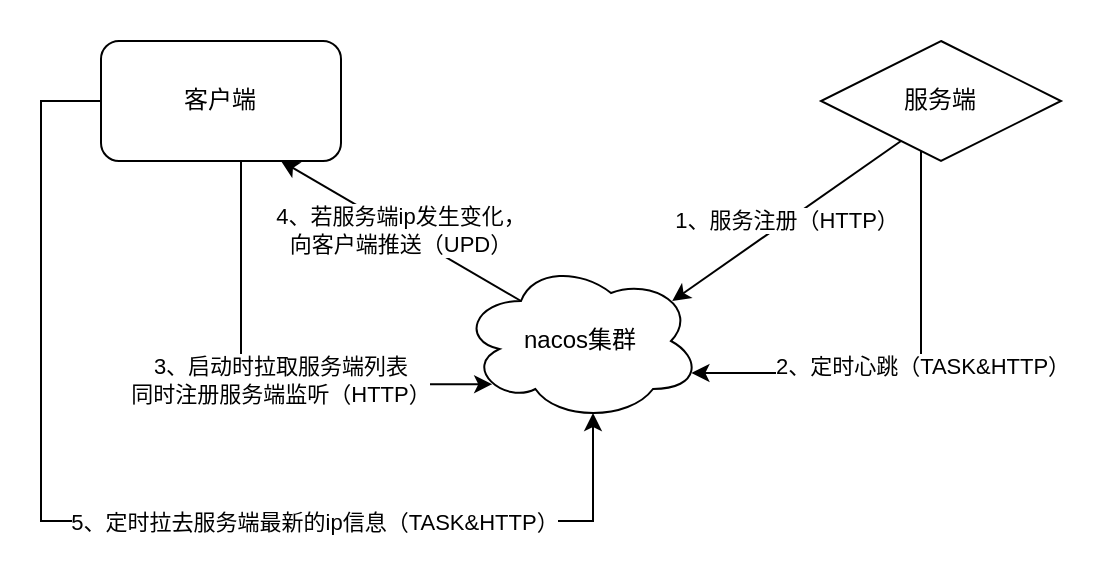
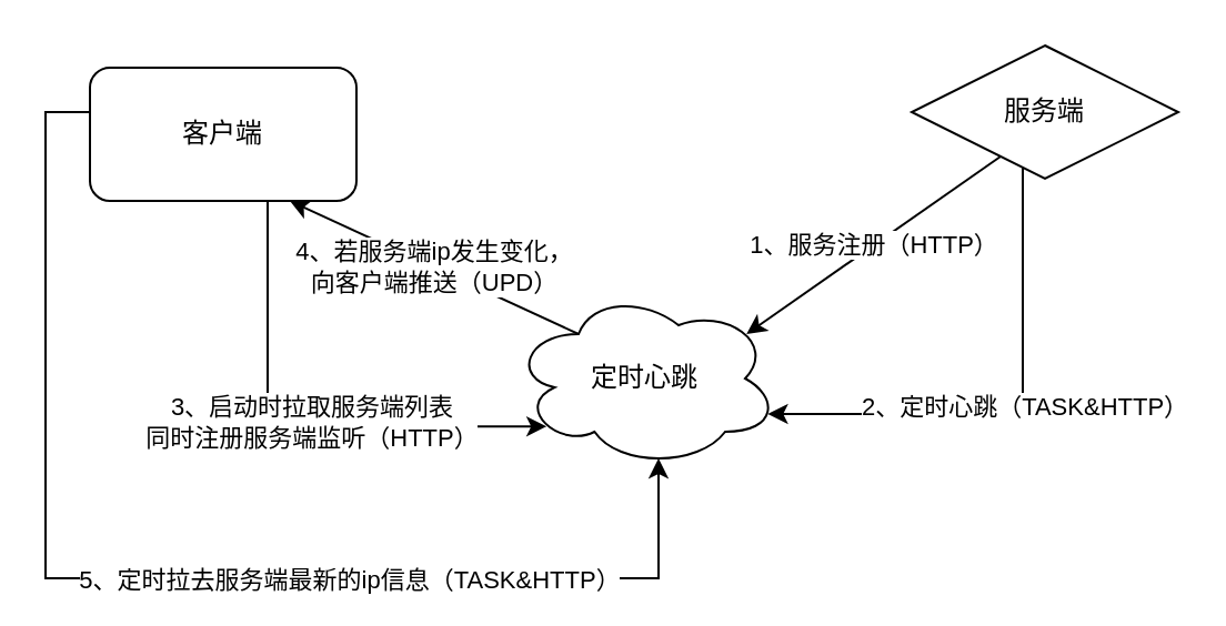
  <mxCell id="0" />
  <mxCell id="1" parent="0" />
- <mxCell id="2" value="nacos集群" style="ellipse;shape=cloud;whiteSpace=wrap;html=1;" vertex="1" parent="1"><mxGeometry x="230" y="130" width="120" height="80" as="geometry" /></mxCell>
+ <mxCell id="2" value="定时心跳" style="ellipse;shape=cloud;whiteSpace=wrap;html=1;" vertex="1" parent="1"><mxGeometry x="230" y="130" width="120" height="80" as="geometry" /></mxCell>
  <mxCell id="3" style="edgeStyle=orthogonalEdgeStyle;rounded=0;orthogonalLoop=1;jettySize=auto;html=1;exitX=0.25;exitY=1;exitDx=0;exitDy=0;entryX=0.13;entryY=0.77;entryDx=0;entryDy=0;entryPerimeter=0;" edge="1" parent="1" source="7" target="2"><mxGeometry relative="1" as="geometry"><Array as="points"><mxPoint x="120" y="192" /></Array></mxGeometry></mxCell>
  <mxCell id="4" value="3、启动时拉取服务端列表&lt;br&gt;同时注册服务端监听（HTTP）" style="edgeLabel;html=1;align=center;verticalAlign=middle;resizable=0;points=[];" vertex="1" connectable="0" parent="3"><mxGeometry x="0.236" y="2" relative="1" as="geometry"><mxPoint as="offset" /></mxGeometry></mxCell>
  <mxCell id="5" style="edgeStyle=orthogonalEdgeStyle;rounded=0;orthogonalLoop=1;jettySize=auto;html=1;exitX=0;exitY=0.5;exitDx=0;exitDy=0;entryX=0.55;entryY=0.95;entryDx=0;entryDy=0;entryPerimeter=0;" edge="1" parent="1" source="7" target="2"><mxGeometry relative="1" as="geometry"><Array as="points"><mxPoint x="20" y="50" /><mxPoint x="20" y="260" /><mxPoint x="296" y="260" /></Array></mxGeometry></mxCell>
  <mxCell id="6" value="5、定时拉去服务端最新的ip信息（TASK&amp;amp;HTTP）" style="edgeLabel;html=1;align=center;verticalAlign=middle;resizable=0;points=[];" vertex="1" connectable="0" parent="5"><mxGeometry x="0.318" relative="1" as="geometry"><mxPoint as="offset" /></mxGeometry></mxCell>
- <mxCell id="7" value="客户端" style="rounded=1;whiteSpace=wrap;html=1;" vertex="1" parent="1"><mxGeometry x="50" y="20" width="120" height="60" as="geometry" /></mxCell>
+ <mxCell id="7" value="客户端" style="rounded=1;whiteSpace=wrap;html=1;" vertex="1" parent="1"><mxGeometry x="40" y="30" width="120" height="60" as="geometry" /></mxCell>
  <mxCell id="8" style="edgeStyle=orthogonalEdgeStyle;rounded=0;orthogonalLoop=1;jettySize=auto;html=1;exitX=0.75;exitY=1;exitDx=0;exitDy=0;entryX=0.96;entryY=0.7;entryDx=0;entryDy=0;entryPerimeter=0;" edge="1" parent="1" source="10" target="2"><mxGeometry relative="1" as="geometry"><Array as="points"><mxPoint x="460" y="186" /></Array></mxGeometry></mxCell>
  <mxCell id="9" value="2、定时心跳（TASK&amp;amp;HTTP）" style="edgeLabel;html=1;align=center;verticalAlign=middle;resizable=0;points=[];" vertex="1" connectable="0" parent="8"><mxGeometry x="0.087" relative="1" as="geometry"><mxPoint as="offset" /></mxGeometry></mxCell>
  <mxCell id="10" value="服务端" style="rhombus;whiteSpace=wrap;html=1;" vertex="1" parent="1"><mxGeometry x="410" y="20" width="120" height="60" as="geometry" /></mxCell>
  <mxCell id="11" value="1、服务注册（HTTP）" style="endArrow=classic;html=1;entryX=0.88;entryY=0.25;entryDx=0;entryDy=0;entryPerimeter=0;exitX=0.25;exitY=1;exitDx=0;exitDy=0;" edge="1" parent="1" source="10" target="2"><mxGeometry width="50" height="50" relative="1" as="geometry"><mxPoint x="360" y="240" as="sourcePoint" /><mxPoint x="410" y="190" as="targetPoint" /></mxGeometry></mxCell>
  <mxCell id="12" value="4、若服务端ip发生变化，&lt;br&gt;向客户端推送（UPD）" style="endArrow=classic;html=1;entryX=0.75;entryY=1;entryDx=0;entryDy=0;" edge="1" parent="1" target="7"><mxGeometry width="50" height="50" relative="1" as="geometry"><mxPoint x="260" y="150" as="sourcePoint" /><mxPoint x="410" y="190" as="targetPoint" /></mxGeometry></mxCell>
